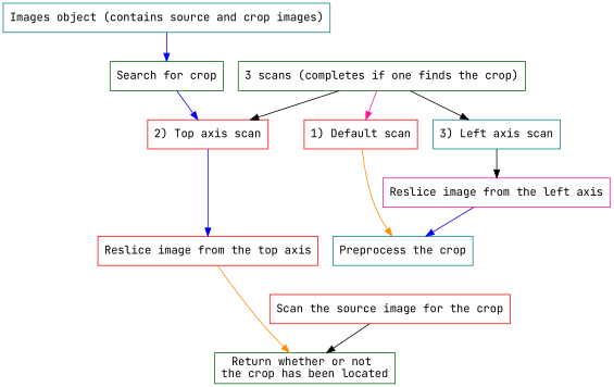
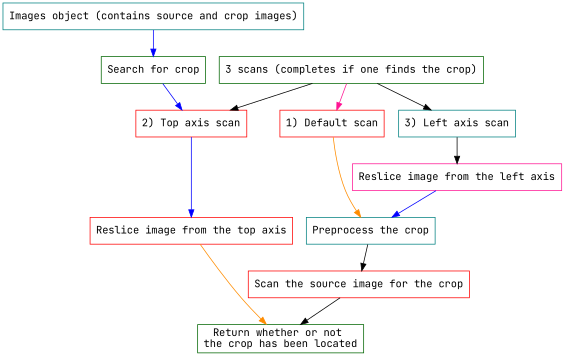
  digraph {
    fontname="JetBrains Mono"
    node [color=red fontname="JetBrains Mono" shape=box]
    edge [color=black fontname="JetBrains Mono"]
    "1) Default scan"
    "2) Top axis scan"
    "3) Left axis scan" [color=teal]
    "Preprocess the crop" [color=teal]
    "Reslice image from the top axis"
    "Reslice image from the left axis" [color=deeppink]
    "Images object (contains source and crop images)" [color=teal]
    "Search for crop" [color=darkgreen]
    "3 scans (completes if one finds the crop)" [color=darkgreen]
    "Scan the source image for the crop"
    "Return whether or not \nthe crop has been located" [color=darkgreen]
    subgraph sub_1 {
      rank=same
      "1) Default scan"
      "2) Top axis scan"
      "3) Left axis scan"
    }
    "1) Default scan" -> "Preprocess the crop" [color=darkorange]
    "2) Top axis scan" -> "Reslice image from the top axis" [color=blue]
    "3) Left axis scan" -> "Reslice image from the left axis"
+   "Preprocess the crop" -> "Scan the source image for the crop"
    "Reslice image from the top axis" -> "Return whether or not \nthe crop has been located" [color=darkorange]
    "Reslice image from the left axis" -> "Preprocess the crop" [color=blue]
    "Images object (contains source and crop images)" -> "Search for crop" [color=blue]
    "Search for crop" -> "2) Top axis scan" [color=blue]
    "3 scans (completes if one finds the crop)" -> "1) Default scan" [color=deeppink]
    "3 scans (completes if one finds the crop)" -> "2) Top axis scan"
    "3 scans (completes if one finds the crop)" -> "3) Left axis scan"
    "Scan the source image for the crop" -> "Return whether or not \nthe crop has been located"
  }
